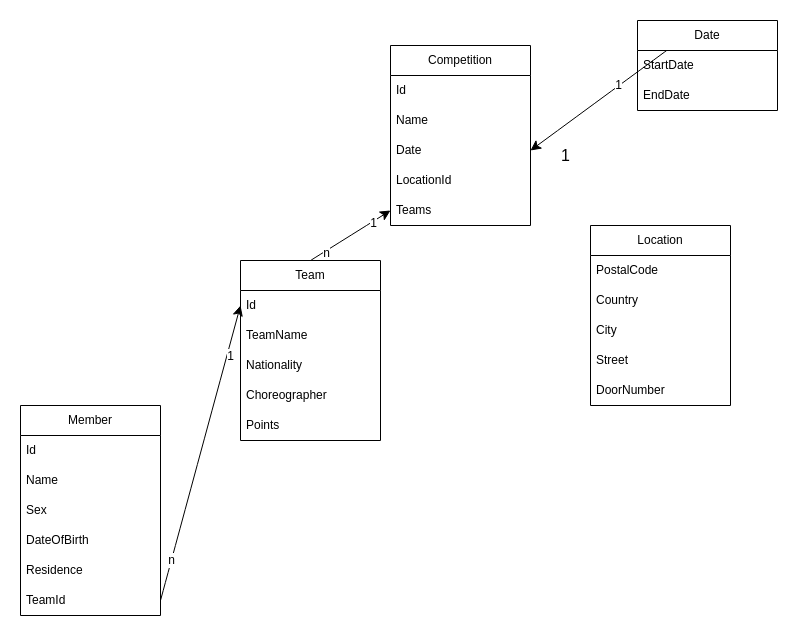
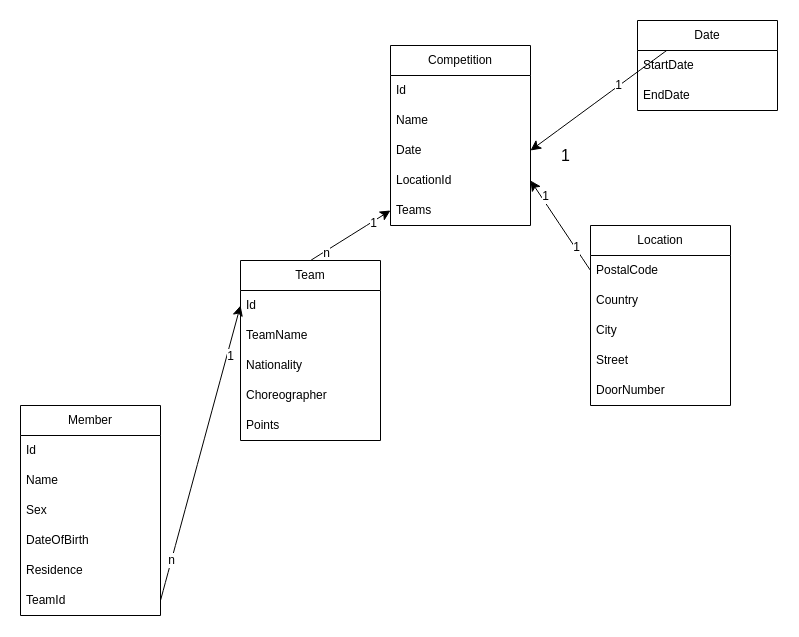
  <mxCell id="0" />
  <mxCell id="1" parent="0" />
  <mxCell id="2" value="Location" style="swimlane;fontStyle=0;childLayout=stackLayout;horizontal=1;startSize=30;horizontalStack=0;resizeParent=1;resizeParentMax=0;resizeLast=0;collapsible=1;marginBottom=0;whiteSpace=wrap;html=1;" vertex="1" parent="1"><mxGeometry x="590" y="225" width="140" height="180" as="geometry" /></mxCell>
  <mxCell id="3" value="PostalCode" style="text;strokeColor=none;fillColor=none;align=left;verticalAlign=middle;spacingLeft=4;spacingRight=4;overflow=hidden;points=[[0,0.5],[1,0.5]];portConstraint=eastwest;rotatable=0;whiteSpace=wrap;html=1;" vertex="1" parent="2"><mxGeometry y="30" width="140" height="30" as="geometry" /></mxCell>
  <mxCell id="4" value="Country" style="text;strokeColor=none;fillColor=none;align=left;verticalAlign=middle;spacingLeft=4;spacingRight=4;overflow=hidden;points=[[0,0.5],[1,0.5]];portConstraint=eastwest;rotatable=0;whiteSpace=wrap;html=1;" vertex="1" parent="2"><mxGeometry y="60" width="140" height="30" as="geometry" /></mxCell>
  <mxCell id="5" value="City" style="text;strokeColor=none;fillColor=none;align=left;verticalAlign=middle;spacingLeft=4;spacingRight=4;overflow=hidden;points=[[0,0.5],[1,0.5]];portConstraint=eastwest;rotatable=0;whiteSpace=wrap;html=1;" vertex="1" parent="2"><mxGeometry y="90" width="140" height="30" as="geometry" /></mxCell>
  <mxCell id="6" value="Street" style="text;strokeColor=none;fillColor=none;align=left;verticalAlign=middle;spacingLeft=4;spacingRight=4;overflow=hidden;points=[[0,0.5],[1,0.5]];portConstraint=eastwest;rotatable=0;whiteSpace=wrap;html=1;" vertex="1" parent="2"><mxGeometry y="120" width="140" height="30" as="geometry" /></mxCell>
  <mxCell id="7" value="DoorNumber" style="text;strokeColor=none;fillColor=none;align=left;verticalAlign=middle;spacingLeft=4;spacingRight=4;overflow=hidden;points=[[0,0.5],[1,0.5]];portConstraint=eastwest;rotatable=0;whiteSpace=wrap;html=1;" vertex="1" parent="2"><mxGeometry y="150" width="140" height="30" as="geometry" /></mxCell>
  <mxCell id="8" value="1" style="edgeStyle=none;curved=1;rounded=0;orthogonalLoop=1;jettySize=auto;html=1;entryX=1;entryY=0.5;entryDx=0;entryDy=0;fontSize=12;startSize=8;endSize=8;exitX=0.5;exitY=0;exitDx=0;exitDy=0;" edge="1" parent="1" source="9" target="31"><mxGeometry relative="1" as="geometry" /></mxCell>
  <mxCell id="9" value="Date" style="swimlane;fontStyle=0;childLayout=stackLayout;horizontal=1;startSize=30;horizontalStack=0;resizeParent=1;resizeParentMax=0;resizeLast=0;collapsible=1;marginBottom=0;whiteSpace=wrap;html=1;" vertex="1" parent="1"><mxGeometry x="637" y="20" width="140" height="90" as="geometry" /></mxCell>
  <mxCell id="10" value="StartDate" style="text;strokeColor=none;fillColor=none;align=left;verticalAlign=middle;spacingLeft=4;spacingRight=4;overflow=hidden;points=[[0,0.5],[1,0.5]];portConstraint=eastwest;rotatable=0;whiteSpace=wrap;html=1;" vertex="1" parent="9"><mxGeometry y="30" width="140" height="30" as="geometry" /></mxCell>
  <mxCell id="11" value="EndDate" style="text;strokeColor=none;fillColor=none;align=left;verticalAlign=middle;spacingLeft=4;spacingRight=4;overflow=hidden;points=[[0,0.5],[1,0.5]];portConstraint=eastwest;rotatable=0;whiteSpace=wrap;html=1;" vertex="1" parent="9"><mxGeometry y="60" width="140" height="30" as="geometry" /></mxCell>
  <mxCell id="12" style="edgeStyle=none;curved=1;rounded=0;orthogonalLoop=1;jettySize=auto;html=1;exitX=0.5;exitY=0;exitDx=0;exitDy=0;entryX=0;entryY=0.5;entryDx=0;entryDy=0;fontSize=12;startSize=8;endSize=8;" edge="1" parent="1" source="15" target="33"><mxGeometry relative="1" as="geometry" /></mxCell>
  <mxCell id="13" value="1" style="edgeLabel;html=1;align=center;verticalAlign=middle;resizable=0;points=[];fontSize=12;" vertex="1" connectable="0" parent="12"><mxGeometry x="0.556" y="-1" relative="1" as="geometry"><mxPoint as="offset" /></mxGeometry></mxCell>
  <mxCell id="14" value="n" style="edgeLabel;html=1;align=center;verticalAlign=middle;resizable=0;points=[];fontSize=12;" vertex="1" connectable="0" parent="12"><mxGeometry x="-0.627" y="-2" relative="1" as="geometry"><mxPoint x="-1" as="offset" /></mxGeometry></mxCell>
  <mxCell id="15" value="Team" style="swimlane;fontStyle=0;childLayout=stackLayout;horizontal=1;startSize=30;horizontalStack=0;resizeParent=1;resizeParentMax=0;resizeLast=0;collapsible=1;marginBottom=0;whiteSpace=wrap;html=1;" vertex="1" parent="1"><mxGeometry x="240" y="260" width="140" height="180" as="geometry" /></mxCell>
  <mxCell id="16" value="Id" style="text;strokeColor=none;fillColor=none;align=left;verticalAlign=middle;spacingLeft=4;spacingRight=4;overflow=hidden;points=[[0,0.5],[1,0.5]];portConstraint=eastwest;rotatable=0;whiteSpace=wrap;html=1;" vertex="1" parent="15"><mxGeometry y="30" width="140" height="30" as="geometry" /></mxCell>
  <mxCell id="17" value="TeamName" style="text;strokeColor=none;fillColor=none;align=left;verticalAlign=middle;spacingLeft=4;spacingRight=4;overflow=hidden;points=[[0,0.5],[1,0.5]];portConstraint=eastwest;rotatable=0;whiteSpace=wrap;html=1;" vertex="1" parent="15"><mxGeometry y="60" width="140" height="30" as="geometry" /></mxCell>
  <mxCell id="18" value="Nationality" style="text;strokeColor=none;fillColor=none;align=left;verticalAlign=middle;spacingLeft=4;spacingRight=4;overflow=hidden;points=[[0,0.5],[1,0.5]];portConstraint=eastwest;rotatable=0;whiteSpace=wrap;html=1;" vertex="1" parent="15"><mxGeometry y="90" width="140" height="30" as="geometry" /></mxCell>
  <mxCell id="19" value="Choreographer" style="text;strokeColor=none;fillColor=none;align=left;verticalAlign=middle;spacingLeft=4;spacingRight=4;overflow=hidden;points=[[0,0.5],[1,0.5]];portConstraint=eastwest;rotatable=0;whiteSpace=wrap;html=1;" vertex="1" parent="15"><mxGeometry y="120" width="140" height="30" as="geometry" /></mxCell>
  <mxCell id="20" value="Points" style="text;strokeColor=none;fillColor=none;align=left;verticalAlign=middle;spacingLeft=4;spacingRight=4;overflow=hidden;points=[[0,0.5],[1,0.5]];portConstraint=eastwest;rotatable=0;whiteSpace=wrap;html=1;" vertex="1" parent="15"><mxGeometry y="150" width="140" height="30" as="geometry" /></mxCell>
  <mxCell id="21" value="Member" style="swimlane;fontStyle=0;childLayout=stackLayout;horizontal=1;startSize=30;horizontalStack=0;resizeParent=1;resizeParentMax=0;resizeLast=0;collapsible=1;marginBottom=0;whiteSpace=wrap;html=1;" vertex="1" parent="1"><mxGeometry x="20" y="405" width="140" height="210" as="geometry" /></mxCell>
  <mxCell id="22" value="Id" style="text;strokeColor=none;fillColor=none;align=left;verticalAlign=middle;spacingLeft=4;spacingRight=4;overflow=hidden;points=[[0,0.5],[1,0.5]];portConstraint=eastwest;rotatable=0;whiteSpace=wrap;html=1;" vertex="1" parent="21"><mxGeometry y="30" width="140" height="30" as="geometry" /></mxCell>
  <mxCell id="23" value="Name" style="text;strokeColor=none;fillColor=none;align=left;verticalAlign=middle;spacingLeft=4;spacingRight=4;overflow=hidden;points=[[0,0.5],[1,0.5]];portConstraint=eastwest;rotatable=0;whiteSpace=wrap;html=1;" vertex="1" parent="21"><mxGeometry y="60" width="140" height="30" as="geometry" /></mxCell>
  <mxCell id="24" value="Sex" style="text;strokeColor=none;fillColor=none;align=left;verticalAlign=middle;spacingLeft=4;spacingRight=4;overflow=hidden;points=[[0,0.5],[1,0.5]];portConstraint=eastwest;rotatable=0;whiteSpace=wrap;html=1;" vertex="1" parent="21"><mxGeometry y="90" width="140" height="30" as="geometry" /></mxCell>
  <mxCell id="25" value="DateOfBirth" style="text;strokeColor=none;fillColor=none;align=left;verticalAlign=middle;spacingLeft=4;spacingRight=4;overflow=hidden;points=[[0,0.5],[1,0.5]];portConstraint=eastwest;rotatable=0;whiteSpace=wrap;html=1;" vertex="1" parent="21"><mxGeometry y="120" width="140" height="30" as="geometry" /></mxCell>
  <mxCell id="26" value="Residence" style="text;strokeColor=none;fillColor=none;align=left;verticalAlign=middle;spacingLeft=4;spacingRight=4;overflow=hidden;points=[[0,0.5],[1,0.5]];portConstraint=eastwest;rotatable=0;whiteSpace=wrap;html=1;" vertex="1" parent="21"><mxGeometry y="150" width="140" height="30" as="geometry" /></mxCell>
  <mxCell id="27" value="TeamId" style="text;strokeColor=none;fillColor=none;align=left;verticalAlign=middle;spacingLeft=4;spacingRight=4;overflow=hidden;points=[[0,0.5],[1,0.5]];portConstraint=eastwest;rotatable=0;whiteSpace=wrap;html=1;" vertex="1" parent="21"><mxGeometry y="180" width="140" height="30" as="geometry" /></mxCell>
  <mxCell id="28" value="Competition" style="swimlane;fontStyle=0;childLayout=stackLayout;horizontal=1;startSize=30;horizontalStack=0;resizeParent=1;resizeParentMax=0;resizeLast=0;collapsible=1;marginBottom=0;whiteSpace=wrap;html=1;" vertex="1" parent="1"><mxGeometry x="390" y="45" width="140" height="180" as="geometry" /></mxCell>
  <mxCell id="29" value="Id" style="text;strokeColor=none;fillColor=none;align=left;verticalAlign=middle;spacingLeft=4;spacingRight=4;overflow=hidden;points=[[0,0.5],[1,0.5]];portConstraint=eastwest;rotatable=0;whiteSpace=wrap;html=1;" vertex="1" parent="28"><mxGeometry y="30" width="140" height="30" as="geometry" /></mxCell>
  <mxCell id="30" value="Name" style="text;strokeColor=none;fillColor=none;align=left;verticalAlign=middle;spacingLeft=4;spacingRight=4;overflow=hidden;points=[[0,0.5],[1,0.5]];portConstraint=eastwest;rotatable=0;whiteSpace=wrap;html=1;" vertex="1" parent="28"><mxGeometry y="60" width="140" height="30" as="geometry" /></mxCell>
  <mxCell id="31" value="Date" style="text;strokeColor=none;fillColor=none;align=left;verticalAlign=middle;spacingLeft=4;spacingRight=4;overflow=hidden;points=[[0,0.5],[1,0.5]];portConstraint=eastwest;rotatable=0;whiteSpace=wrap;html=1;" vertex="1" parent="28"><mxGeometry y="90" width="140" height="30" as="geometry" /></mxCell>
  <mxCell id="32" value="LocationId" style="text;strokeColor=none;fillColor=none;align=left;verticalAlign=middle;spacingLeft=4;spacingRight=4;overflow=hidden;points=[[0,0.5],[1,0.5]];portConstraint=eastwest;rotatable=0;whiteSpace=wrap;html=1;" vertex="1" parent="28"><mxGeometry y="120" width="140" height="30" as="geometry" /></mxCell>
  <mxCell id="33" value="Teams" style="text;strokeColor=none;fillColor=none;align=left;verticalAlign=middle;spacingLeft=4;spacingRight=4;overflow=hidden;points=[[0,0.5],[1,0.5]];portConstraint=eastwest;rotatable=0;whiteSpace=wrap;html=1;" vertex="1" parent="28"><mxGeometry y="150" width="140" height="30" as="geometry" /></mxCell>
  <mxCell id="34" style="edgeStyle=none;curved=1;rounded=0;orthogonalLoop=1;jettySize=auto;html=1;exitX=1;exitY=0.5;exitDx=0;exitDy=0;entryX=0;entryY=0.5;entryDx=0;entryDy=0;fontSize=12;startSize=8;endSize=8;" edge="1" parent="1" source="27" target="16"><mxGeometry relative="1" as="geometry" /></mxCell>
  <mxCell id="35" value="1" style="edgeLabel;html=1;align=center;verticalAlign=middle;resizable=0;points=[];fontSize=12;" vertex="1" connectable="0" parent="34"><mxGeometry x="0.659" y="-3" relative="1" as="geometry"><mxPoint as="offset" /></mxGeometry></mxCell>
  <mxCell id="36" value="n" style="edgeLabel;html=1;align=center;verticalAlign=middle;resizable=0;points=[];fontSize=12;" vertex="1" connectable="0" parent="34"><mxGeometry x="-0.728" relative="1" as="geometry"><mxPoint as="offset" /></mxGeometry></mxCell>
+ <mxCell id="37" style="edgeStyle=none;curved=1;rounded=0;orthogonalLoop=1;jettySize=auto;html=1;exitX=0;exitY=0.5;exitDx=0;exitDy=0;entryX=1;entryY=0.5;entryDx=0;entryDy=0;fontSize=12;startSize=8;endSize=8;" edge="1" parent="1" source="3" target="32"><mxGeometry relative="1" as="geometry" /></mxCell>
+ <mxCell id="38" value="1" style="edgeLabel;html=1;align=center;verticalAlign=middle;resizable=0;points=[];fontSize=12;" vertex="1" connectable="0" parent="37"><mxGeometry x="0.605" y="-3" relative="1" as="geometry"><mxPoint as="offset" /></mxGeometry></mxCell>
+ <mxCell id="39" value="1" style="edgeLabel;html=1;align=center;verticalAlign=middle;resizable=0;points=[];fontSize=12;" vertex="1" connectable="0" parent="37"><mxGeometry x="-0.484" y="-1" relative="1" as="geometry"><mxPoint as="offset" /></mxGeometry></mxCell>
  <mxCell id="40" value="1" style="text;html=1;align=center;verticalAlign=middle;resizable=0;points=[];autosize=1;strokeColor=none;fillColor=none;fontSize=16;" vertex="1" parent="1"><mxGeometry x="550" y="140" width="30" height="30" as="geometry" /></mxCell>
